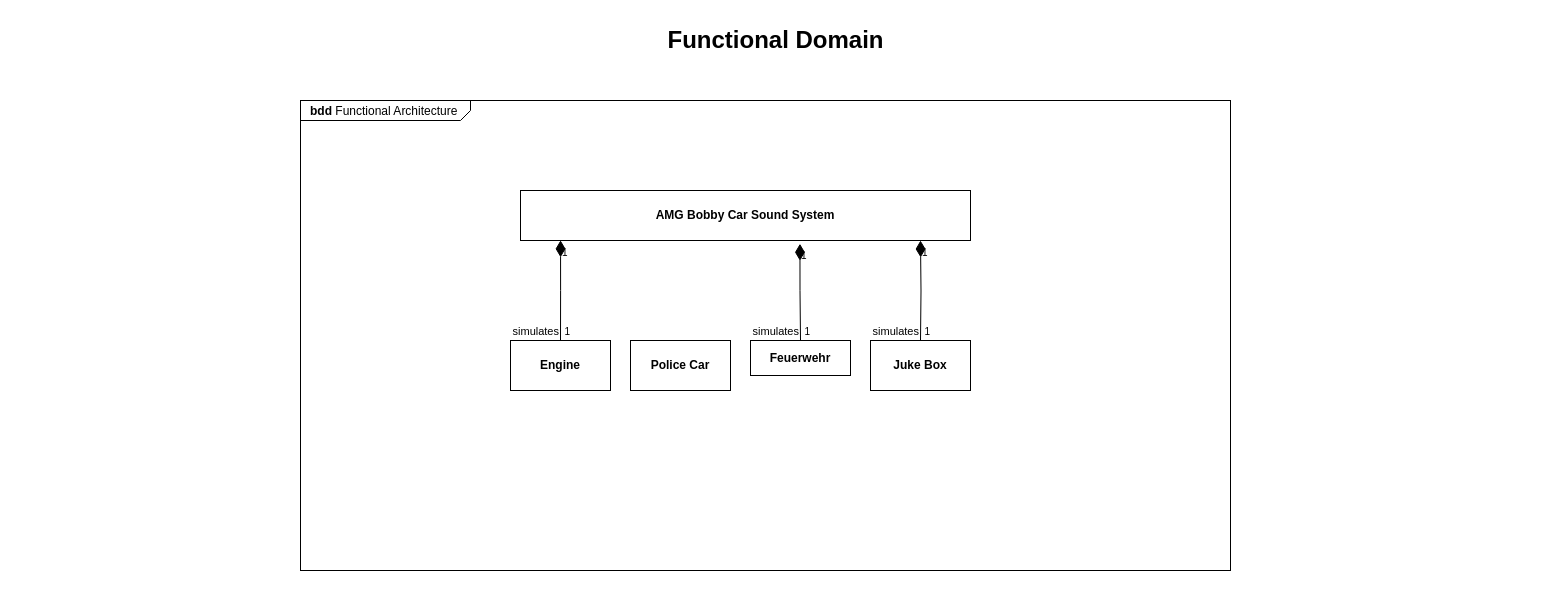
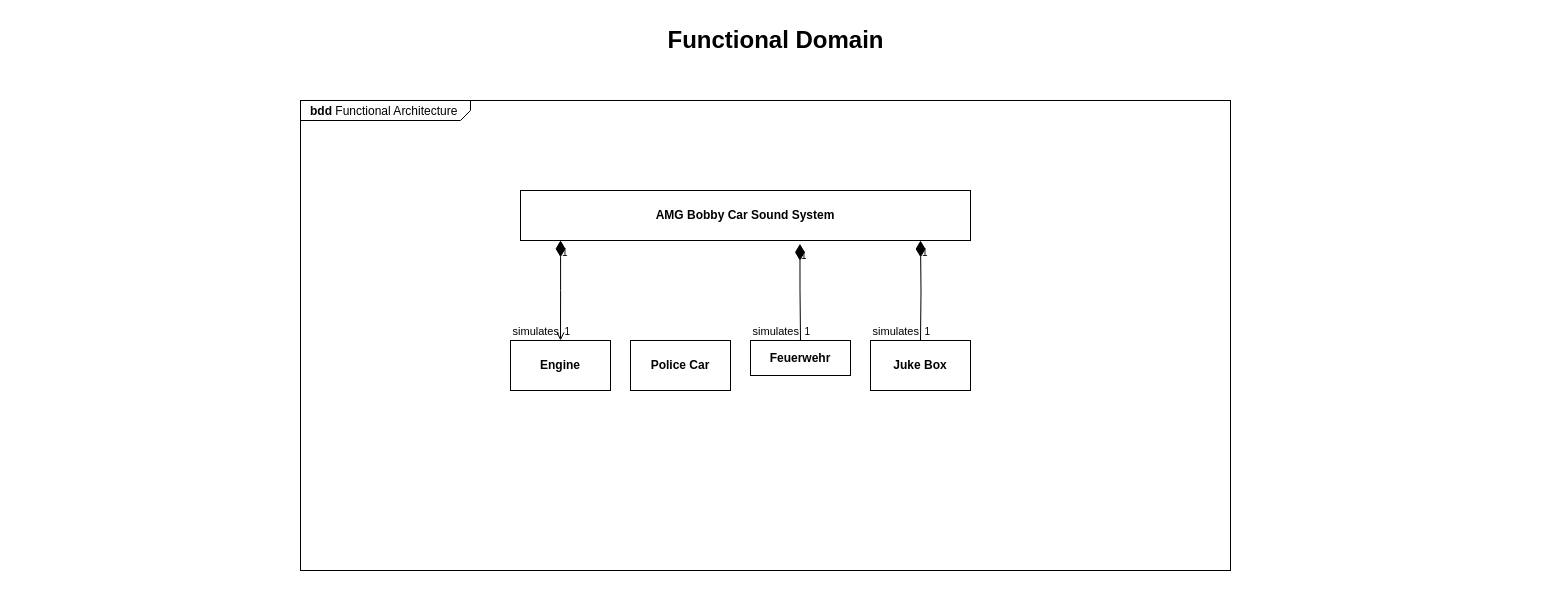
  <mxCell id="0" style=";html=1;" />
  <mxCell id="1" style=";html=1;" parent="0" />
  <mxCell id="2" value="Functional Domain" style="text;strokeColor=none;fillColor=none;html=1;fontSize=24;fontStyle=1;verticalAlign=middle;align=center;" parent="1" vertex="1"><mxGeometry x="20" y="20" width="1510" height="40" as="geometry" /></mxCell>
  <mxCell id="3" value="&lt;p style=&quot;margin:0px;margin-top:4px;margin-left:10px;text-align:left;&quot;&gt;&lt;b&gt;bdd&lt;/b&gt;&amp;nbsp;Functional Architecture&lt;/p&gt;" style="html=1;shape=mxgraph.sysml.package;labelX=170.86;align=left;spacingLeft=10;overflow=fill;recursiveResize=0;" vertex="1" parent="1"><mxGeometry x="300" y="100" width="930" height="470" as="geometry" /></mxCell>
  <mxCell id="4" value="AMG Bobby Car Sound System" style="strokeColor=inherit;fillColor=inherit;gradientColor=inherit;shape=rect;fontStyle=1;html=1;whiteSpace=wrap;align=center;" vertex="1" parent="3"><mxGeometry x="220" y="90" width="450" height="50" as="geometry" /></mxCell>
  <mxCell id="5" value="Engine" style="strokeColor=inherit;fillColor=inherit;gradientColor=inherit;shape=rect;fontStyle=1;html=1;whiteSpace=wrap;align=center;" vertex="1" parent="3"><mxGeometry x="210" y="240" width="100" height="50" as="geometry" /></mxCell>
- <mxCell id="6" value="simulates" style="strokeColor=inherit;fillColor=inherit;gradientColor=inherit;align=right;html=1;verticalAlign=bottom;endArrow=none;startArrow=diamondThin;startSize=14;startFill=1;edgeStyle=orthogonalEdgeStyle;endFill=0;labelBackgroundColor=none;rounded=0;exitX=0.089;exitY=0.997;exitDx=0;exitDy=0;exitPerimeter=0;" edge="1" parent="3" source="4" target="5"><mxGeometry x="1" relative="1" as="geometry" /></mxCell>
+ <mxCell id="6" value="simulates" style="strokeColor=inherit;fillColor=inherit;gradientColor=inherit;align=right;html=1;verticalAlign=bottom;endArrow=open;startArrow=diamondThin;startSize=14;startFill=1;edgeStyle=orthogonalEdgeStyle;endFill=0;labelBackgroundColor=none;rounded=0;exitX=0.089;exitY=0.997;exitDx=0;exitDy=0;exitPerimeter=0;" edge="1" parent="3" source="4" target="5"><mxGeometry x="1" relative="1" as="geometry" /></mxCell>
  <mxCell id="7" value="1" style="resizable=0;html=1;align=left;verticalAlign=top;labelBackgroundColor=none;fontSize=10" connectable="0" vertex="1" parent="6"><mxGeometry x="-1" relative="1" as="geometry" /></mxCell>
  <mxCell id="8" value="1" style="resizable=0;html=1;align=right;verticalAlign=top;labelBackgroundColor=none;fontSize=10" connectable="0" vertex="1" parent="6"><mxGeometry x="1" relative="1" as="geometry"><mxPoint x="10" y="-21" as="offset" /></mxGeometry></mxCell>
  <mxCell id="9" value="Police Car" style="strokeColor=inherit;fillColor=inherit;gradientColor=inherit;shape=rect;fontStyle=1;html=1;whiteSpace=wrap;align=center;" vertex="1" parent="3"><mxGeometry x="330" y="240" width="100" height="50" as="geometry" /></mxCell>
  <mxCell id="10" value="Feuerwehr" style="strokeColor=inherit;fillColor=inherit;gradientColor=inherit;shape=rect;fontStyle=1;html=1;whiteSpace=wrap;align=center;" vertex="1" parent="3"><mxGeometry x="450" y="240" width="100" height="35" as="geometry" /></mxCell>
  <mxCell id="11" value="simulates" style="strokeColor=inherit;fillColor=inherit;gradientColor=inherit;align=right;html=1;verticalAlign=bottom;endArrow=none;startArrow=diamondThin;startSize=14;startFill=1;edgeStyle=orthogonalEdgeStyle;endFill=0;labelBackgroundColor=none;rounded=0;exitX=0.621;exitY=1.066;exitDx=0;exitDy=0;exitPerimeter=0;" edge="1" parent="3" target="10" source="4"><mxGeometry x="1" relative="1" as="geometry"><mxPoint x="622" y="140" as="sourcePoint" /><mxPoint x="412" y="250" as="targetPoint" /></mxGeometry></mxCell>
  <mxCell id="12" value="1" style="resizable=0;html=1;align=left;verticalAlign=top;labelBackgroundColor=none;fontSize=10" connectable="0" vertex="1" parent="11"><mxGeometry x="-1" relative="1" as="geometry" /></mxCell>
  <mxCell id="13" value="1" style="resizable=0;html=1;align=right;verticalAlign=top;labelBackgroundColor=none;fontSize=10" connectable="0" vertex="1" parent="11"><mxGeometry x="1" relative="1" as="geometry"><mxPoint x="10" y="-21" as="offset" /></mxGeometry></mxCell>
  <mxCell id="14" value="Juke Box" style="strokeColor=inherit;fillColor=inherit;gradientColor=inherit;shape=rect;fontStyle=1;html=1;whiteSpace=wrap;align=center;" vertex="1" parent="3"><mxGeometry x="570" y="240" width="100" height="50" as="geometry" /></mxCell>
  <mxCell id="15" value="simulates" style="strokeColor=inherit;fillColor=inherit;gradientColor=inherit;align=right;html=1;verticalAlign=bottom;endArrow=none;startArrow=diamondThin;startSize=14;startFill=1;edgeStyle=orthogonalEdgeStyle;endFill=0;labelBackgroundColor=none;rounded=0;" edge="1" parent="3" target="14"><mxGeometry x="1" relative="1" as="geometry"><mxPoint x="620" y="140" as="sourcePoint" /><mxPoint x="529" y="250" as="targetPoint" /></mxGeometry></mxCell>
  <mxCell id="16" value="1" style="resizable=0;html=1;align=left;verticalAlign=top;labelBackgroundColor=none;fontSize=10" connectable="0" vertex="1" parent="15"><mxGeometry x="-1" relative="1" as="geometry" /></mxCell>
  <mxCell id="17" value="1" style="resizable=0;html=1;align=right;verticalAlign=top;labelBackgroundColor=none;fontSize=10" connectable="0" vertex="1" parent="15"><mxGeometry x="1" relative="1" as="geometry"><mxPoint x="10" y="-21" as="offset" /></mxGeometry></mxCell>
